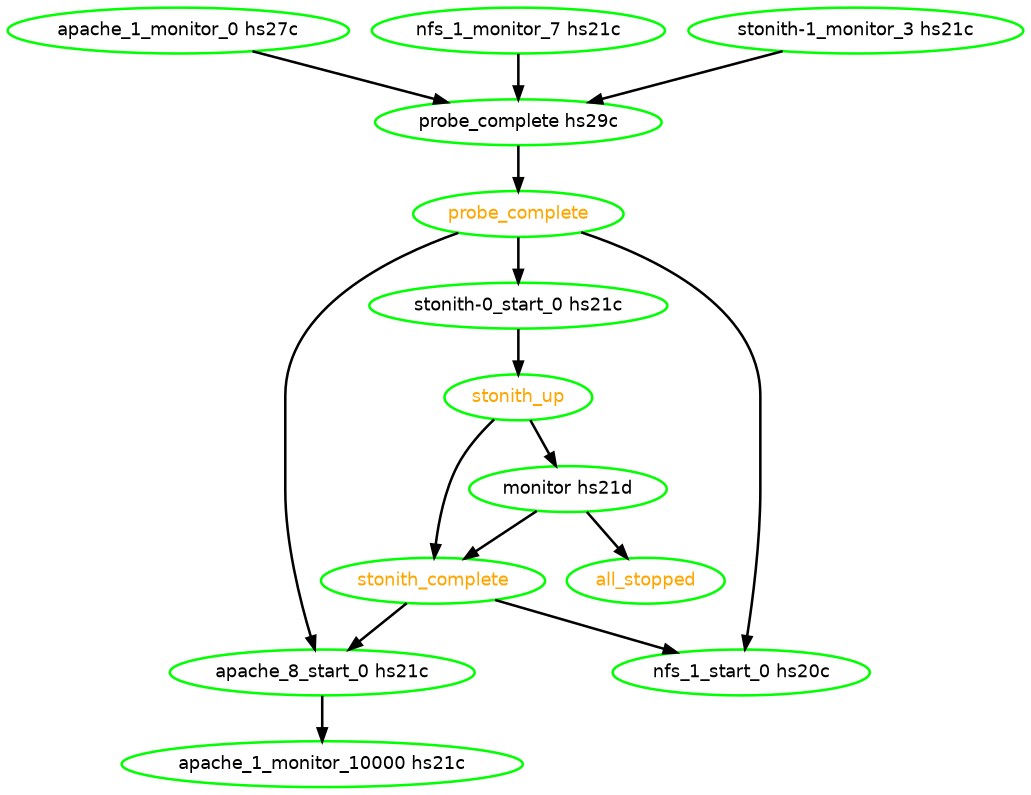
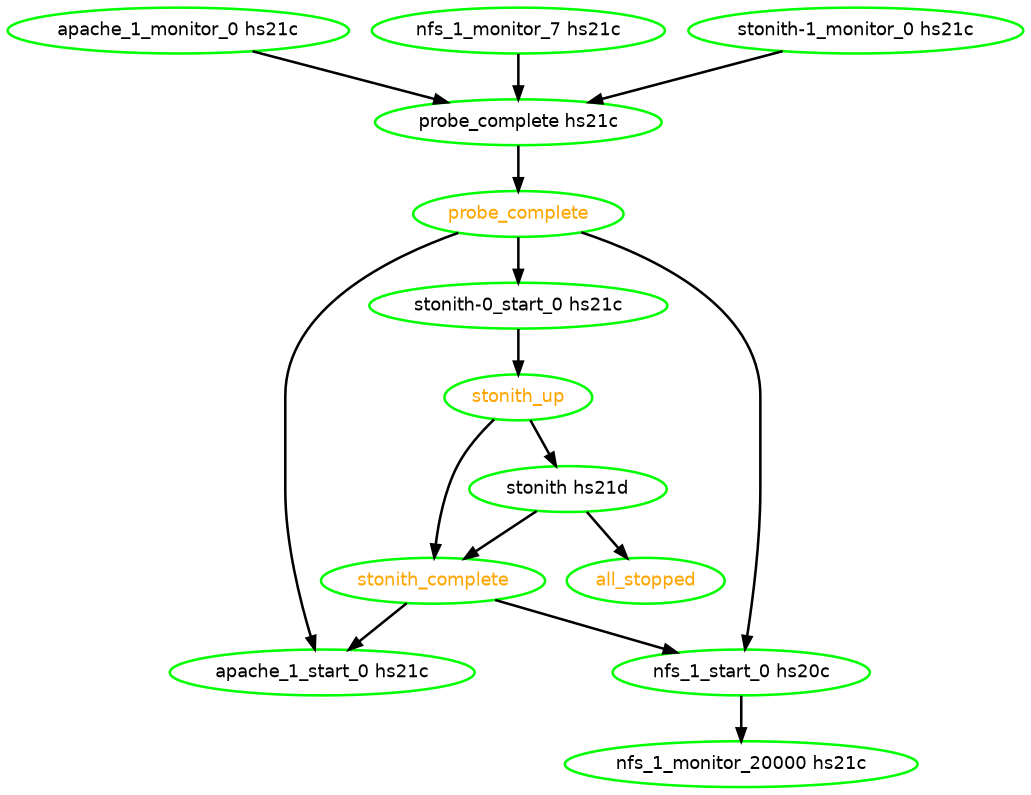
  digraph {
    fontname="DejaVu Sans"
    node [color=green fontcolor=black fontname="DejaVu Sans" style=bold]
    edge [fontname="DejaVu Sans" style=bold]
    all_stopped [fontcolor=orange]
-   "apache_1_monitor_0 hs21c" [label="apache_1_monitor_0 hs27c"]
-   "probe_complete hs21c" [label="probe_complete hs29c"]
+   "apache_1_monitor_0 hs21c"
+   "probe_complete hs21c"
    probe_complete [fontcolor=orange]
-   "apache_1_start_0 hs21c" [label="apache_8_start_0 hs21c"]
+   "apache_1_start_0 hs21c"
    n6 [label="nfs_1_start_0 hs20c"]
    n7 [label="stonith-0_start_0 hs21c"]
-   "apache_1_monitor_10000 hs21c"
    n9 [label="nfs_1_monitor_7 hs21c"]
+   "nfs_1_monitor_20000 hs21c"
    stonith_up [fontcolor=orange]
-   "stonith hs21d" [label="monitor hs21d"]
+   "stonith hs21d"
    stonith_complete [fontcolor=orange]
-   "stonith-1_monitor_0 hs21c" [label="stonith-1_monitor_3 hs21c"]
+   "stonith-1_monitor_0 hs21c"
    "apache_1_monitor_0 hs21c" -> "probe_complete hs21c"
    "probe_complete hs21c" -> probe_complete
    probe_complete -> "apache_1_start_0 hs21c"
    probe_complete -> n6
    probe_complete -> n7
-   "apache_1_start_0 hs21c" -> "apache_1_monitor_10000 hs21c"
+   n6 -> "nfs_1_monitor_20000 hs21c"
    n7 -> stonith_up
    n9 -> "probe_complete hs21c"
    stonith_up -> "stonith hs21d"
    stonith_up -> stonith_complete
    "stonith hs21d" -> all_stopped
    "stonith hs21d" -> stonith_complete
    stonith_complete -> "apache_1_start_0 hs21c"
    stonith_complete -> n6
    "stonith-1_monitor_0 hs21c" -> "probe_complete hs21c"
  }
